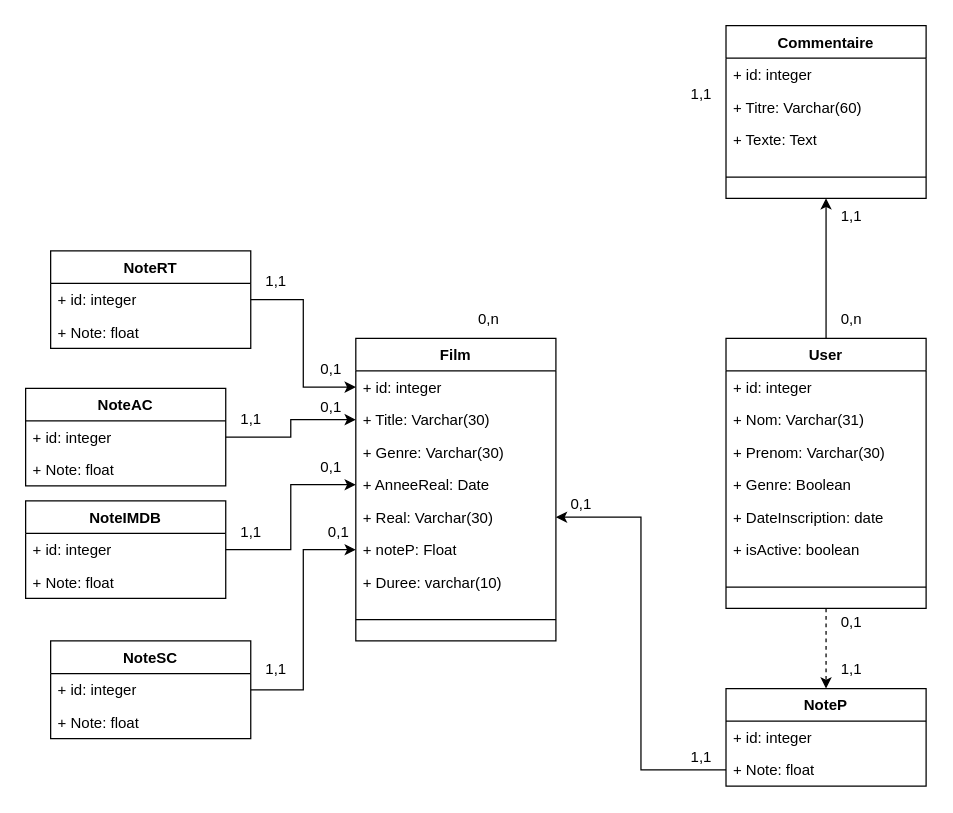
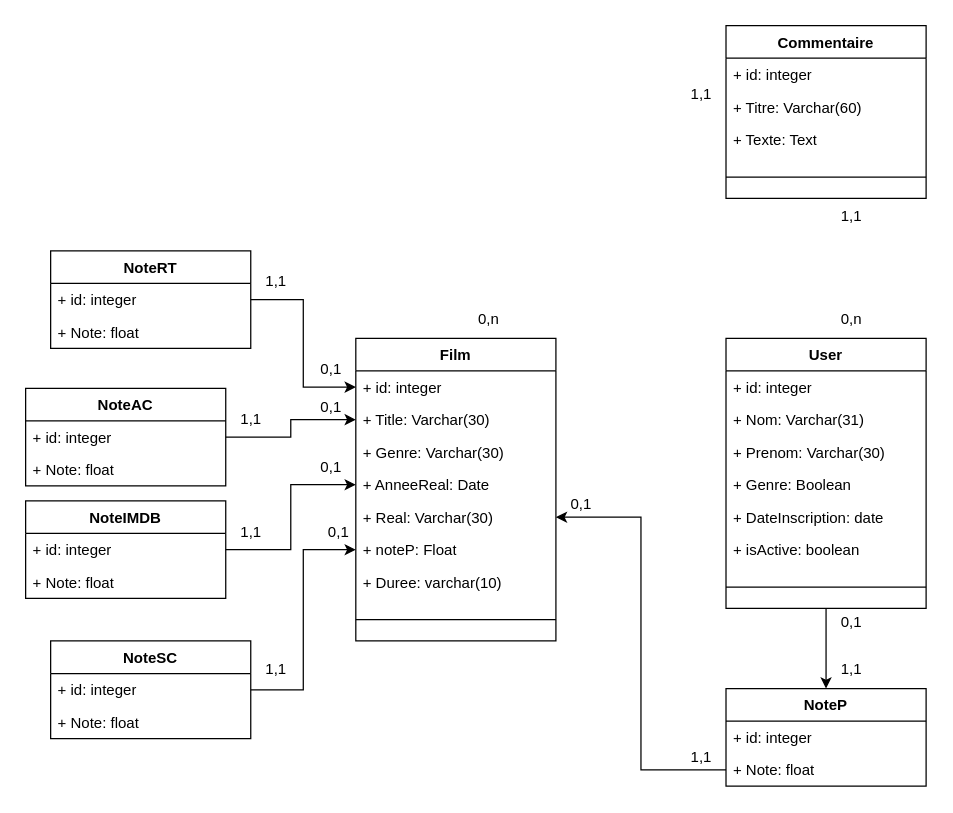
  <mxCell id="0" />
  <mxCell id="1" parent="0" />
  <mxCell id="2" value="Film" style="swimlane;fontStyle=1;align=center;verticalAlign=top;childLayout=stackLayout;horizontal=1;startSize=26;horizontalStack=0;resizeParent=1;resizeParentMax=0;resizeLast=0;collapsible=1;marginBottom=0;whiteSpace=wrap;html=1;" parent="1" vertex="1"><mxGeometry x="284" y="270" width="160" height="242" as="geometry" /></mxCell>
  <mxCell id="3" value="+ id: integer&lt;div&gt;&lt;br&gt;&lt;/div&gt;" style="text;strokeColor=none;fillColor=none;align=left;verticalAlign=top;spacingLeft=4;spacingRight=4;overflow=hidden;rotatable=0;points=[[0,0.5],[1,0.5]];portConstraint=eastwest;whiteSpace=wrap;html=1;" parent="2" vertex="1"><mxGeometry y="26" width="160" height="26" as="geometry" /></mxCell>
  <mxCell id="4" value="+ Title: Varchar(30)&lt;div&gt;&lt;br&gt;&lt;/div&gt;" style="text;strokeColor=none;fillColor=none;align=left;verticalAlign=top;spacingLeft=4;spacingRight=4;overflow=hidden;rotatable=0;points=[[0,0.5],[1,0.5]];portConstraint=eastwest;whiteSpace=wrap;html=1;" parent="2" vertex="1"><mxGeometry y="52" width="160" height="26" as="geometry" /></mxCell>
  <mxCell id="5" value="+ Genre: Varchar(30)&lt;div&gt;&lt;br&gt;&lt;/div&gt;" style="text;strokeColor=none;fillColor=none;align=left;verticalAlign=top;spacingLeft=4;spacingRight=4;overflow=hidden;rotatable=0;points=[[0,0.5],[1,0.5]];portConstraint=eastwest;whiteSpace=wrap;html=1;" parent="2" vertex="1"><mxGeometry y="78" width="160" height="26" as="geometry" /></mxCell>
  <mxCell id="6" value="+ AnneeReal: Date&lt;div&gt;&lt;br&gt;&lt;/div&gt;" style="text;strokeColor=none;fillColor=none;align=left;verticalAlign=top;spacingLeft=4;spacingRight=4;overflow=hidden;rotatable=0;points=[[0,0.5],[1,0.5]];portConstraint=eastwest;whiteSpace=wrap;html=1;" parent="2" vertex="1"><mxGeometry y="104" width="160" height="26" as="geometry" /></mxCell>
  <mxCell id="7" value="+ Real: Varchar(30)&lt;div&gt;&lt;br&gt;&lt;/div&gt;" style="text;strokeColor=none;fillColor=none;align=left;verticalAlign=top;spacingLeft=4;spacingRight=4;overflow=hidden;rotatable=0;points=[[0,0.5],[1,0.5]];portConstraint=eastwest;whiteSpace=wrap;html=1;" parent="2" vertex="1"><mxGeometry y="130" width="160" height="26" as="geometry" /></mxCell>
  <mxCell id="8" value="+ noteP: Float" style="text;strokeColor=none;fillColor=none;align=left;verticalAlign=top;spacingLeft=4;spacingRight=4;overflow=hidden;rotatable=0;points=[[0,0.5],[1,0.5]];portConstraint=eastwest;whiteSpace=wrap;html=1;" vertex="1" parent="2"><mxGeometry y="156" width="160" height="26" as="geometry" /></mxCell>
  <mxCell id="9" value="+ Duree: varchar(10)&lt;div&gt;&lt;br&gt;&lt;/div&gt;" style="text;strokeColor=none;fillColor=none;align=left;verticalAlign=top;spacingLeft=4;spacingRight=4;overflow=hidden;rotatable=0;points=[[0,0.5],[1,0.5]];portConstraint=eastwest;whiteSpace=wrap;html=1;" vertex="1" parent="2"><mxGeometry y="182" width="160" height="26" as="geometry" /></mxCell>
  <mxCell id="10" value="" style="line;strokeWidth=1;fillColor=none;align=left;verticalAlign=middle;spacingTop=-1;spacingLeft=3;spacingRight=3;rotatable=0;labelPosition=right;points=[];portConstraint=eastwest;strokeColor=inherit;" parent="2" vertex="1"><mxGeometry y="208" width="160" height="34" as="geometry" /></mxCell>
  <mxCell id="11" value="NoteIMDB" style="swimlane;fontStyle=1;align=center;verticalAlign=top;childLayout=stackLayout;horizontal=1;startSize=26;horizontalStack=0;resizeParent=1;resizeParentMax=0;resizeLast=0;collapsible=1;marginBottom=0;whiteSpace=wrap;html=1;" vertex="1" parent="1"><mxGeometry x="20" y="400" width="160" height="78" as="geometry" /></mxCell>
  <mxCell id="12" value="+ id: integer" style="text;strokeColor=none;fillColor=none;align=left;verticalAlign=top;spacingLeft=4;spacingRight=4;overflow=hidden;rotatable=0;points=[[0,0.5],[1,0.5]];portConstraint=eastwest;whiteSpace=wrap;html=1;" vertex="1" parent="11"><mxGeometry y="26" width="160" height="26" as="geometry" /></mxCell>
  <mxCell id="13" value="+ Note: float" style="text;strokeColor=none;fillColor=none;align=left;verticalAlign=top;spacingLeft=4;spacingRight=4;overflow=hidden;rotatable=0;points=[[0,0.5],[1,0.5]];portConstraint=eastwest;whiteSpace=wrap;html=1;" vertex="1" parent="11"><mxGeometry y="52" width="160" height="26" as="geometry" /></mxCell>
  <mxCell id="14" value="NoteSC" style="swimlane;fontStyle=1;align=center;verticalAlign=top;childLayout=stackLayout;horizontal=1;startSize=26;horizontalStack=0;resizeParent=1;resizeParentMax=0;resizeLast=0;collapsible=1;marginBottom=0;whiteSpace=wrap;html=1;" vertex="1" parent="1"><mxGeometry x="40" y="512" width="160" height="78" as="geometry" /></mxCell>
  <mxCell id="15" value="+ id: integer" style="text;strokeColor=none;fillColor=none;align=left;verticalAlign=top;spacingLeft=4;spacingRight=4;overflow=hidden;rotatable=0;points=[[0,0.5],[1,0.5]];portConstraint=eastwest;whiteSpace=wrap;html=1;" vertex="1" parent="14"><mxGeometry y="26" width="160" height="26" as="geometry" /></mxCell>
  <mxCell id="16" value="+ Note: float" style="text;strokeColor=none;fillColor=none;align=left;verticalAlign=top;spacingLeft=4;spacingRight=4;overflow=hidden;rotatable=0;points=[[0,0.5],[1,0.5]];portConstraint=eastwest;whiteSpace=wrap;html=1;" vertex="1" parent="14"><mxGeometry y="52" width="160" height="26" as="geometry" /></mxCell>
  <mxCell id="17" value="NoteAC" style="swimlane;fontStyle=1;align=center;verticalAlign=top;childLayout=stackLayout;horizontal=1;startSize=26;horizontalStack=0;resizeParent=1;resizeParentMax=0;resizeLast=0;collapsible=1;marginBottom=0;whiteSpace=wrap;html=1;" vertex="1" parent="1"><mxGeometry x="20" y="310" width="160" height="78" as="geometry" /></mxCell>
  <mxCell id="18" value="+ id: integer" style="text;strokeColor=none;fillColor=none;align=left;verticalAlign=top;spacingLeft=4;spacingRight=4;overflow=hidden;rotatable=0;points=[[0,0.5],[1,0.5]];portConstraint=eastwest;whiteSpace=wrap;html=1;" vertex="1" parent="17"><mxGeometry y="26" width="160" height="26" as="geometry" /></mxCell>
  <mxCell id="19" value="+ Note: float" style="text;strokeColor=none;fillColor=none;align=left;verticalAlign=top;spacingLeft=4;spacingRight=4;overflow=hidden;rotatable=0;points=[[0,0.5],[1,0.5]];portConstraint=eastwest;whiteSpace=wrap;html=1;" vertex="1" parent="17"><mxGeometry y="52" width="160" height="26" as="geometry" /></mxCell>
  <mxCell id="20" value="NoteRT" style="swimlane;fontStyle=1;align=center;verticalAlign=top;childLayout=stackLayout;horizontal=1;startSize=26;horizontalStack=0;resizeParent=1;resizeParentMax=0;resizeLast=0;collapsible=1;marginBottom=0;whiteSpace=wrap;html=1;" vertex="1" parent="1"><mxGeometry x="40" y="200" width="160" height="78" as="geometry" /></mxCell>
  <mxCell id="21" value="+ id: integer" style="text;strokeColor=none;fillColor=none;align=left;verticalAlign=top;spacingLeft=4;spacingRight=4;overflow=hidden;rotatable=0;points=[[0,0.5],[1,0.5]];portConstraint=eastwest;whiteSpace=wrap;html=1;" vertex="1" parent="20"><mxGeometry y="26" width="160" height="26" as="geometry" /></mxCell>
  <mxCell id="22" value="+ Note: float" style="text;strokeColor=none;fillColor=none;align=left;verticalAlign=top;spacingLeft=4;spacingRight=4;overflow=hidden;rotatable=0;points=[[0,0.5],[1,0.5]];portConstraint=eastwest;whiteSpace=wrap;html=1;" vertex="1" parent="20"><mxGeometry y="52" width="160" height="26" as="geometry" /></mxCell>
  <mxCell id="23" style="edgeStyle=orthogonalEdgeStyle;rounded=0;orthogonalLoop=1;jettySize=auto;html=1;exitX=1;exitY=0.5;exitDx=0;exitDy=0;entryX=0;entryY=0.5;entryDx=0;entryDy=0;" edge="1" parent="1" source="21" target="3"><mxGeometry relative="1" as="geometry" /></mxCell>
  <mxCell id="24" style="edgeStyle=orthogonalEdgeStyle;rounded=0;orthogonalLoop=1;jettySize=auto;html=1;exitX=1;exitY=0.5;exitDx=0;exitDy=0;entryX=0;entryY=0.5;entryDx=0;entryDy=0;" edge="1" parent="1" source="18" target="4"><mxGeometry relative="1" as="geometry" /></mxCell>
  <mxCell id="25" style="edgeStyle=orthogonalEdgeStyle;rounded=0;orthogonalLoop=1;jettySize=auto;html=1;exitX=1;exitY=0.5;exitDx=0;exitDy=0;entryX=0;entryY=0.5;entryDx=0;entryDy=0;" edge="1" parent="1" source="12" target="6"><mxGeometry relative="1" as="geometry" /></mxCell>
  <mxCell id="26" style="edgeStyle=orthogonalEdgeStyle;rounded=0;orthogonalLoop=1;jettySize=auto;html=1;exitX=1;exitY=0.5;exitDx=0;exitDy=0;entryX=0;entryY=0.5;entryDx=0;entryDy=0;" edge="1" parent="1" source="15" target="8"><mxGeometry relative="1" as="geometry" /></mxCell>
- <mxCell id="27" style="edgeStyle=none;html=1;exitX=0.5;exitY=1;exitDx=0;exitDy=0;entryX=0.5;entryY=0;entryDx=0;entryDy=0;dashed=1;" edge="1" parent="1" source="29" target="42"><mxGeometry relative="1" as="geometry" /></mxCell>
- <mxCell id="28" style="edgeStyle=orthogonalEdgeStyle;rounded=0;html=1;exitX=0.5;exitY=0;exitDx=0;exitDy=0;entryX=0.5;entryY=1;entryDx=0;entryDy=0;" edge="1" parent="1" source="29" target="37"><mxGeometry relative="1" as="geometry" /></mxCell>
+ <mxCell id="27" style="edgeStyle=none;html=1;exitX=0.5;exitY=1;exitDx=0;exitDy=0;entryX=0.5;entryY=0;entryDx=0;entryDy=0;" edge="1" parent="1" source="29" target="42"><mxGeometry relative="1" as="geometry" /></mxCell>
  <mxCell id="29" value="User" style="swimlane;fontStyle=1;align=center;verticalAlign=top;childLayout=stackLayout;horizontal=1;startSize=26;horizontalStack=0;resizeParent=1;resizeParentMax=0;resizeLast=0;collapsible=1;marginBottom=0;whiteSpace=wrap;html=1;" vertex="1" parent="1"><mxGeometry x="580" y="270" width="160" height="216" as="geometry" /></mxCell>
  <mxCell id="30" value="+ id: integer&lt;div&gt;&lt;br&gt;&lt;/div&gt;" style="text;strokeColor=none;fillColor=none;align=left;verticalAlign=top;spacingLeft=4;spacingRight=4;overflow=hidden;rotatable=0;points=[[0,0.5],[1,0.5]];portConstraint=eastwest;whiteSpace=wrap;html=1;" vertex="1" parent="29"><mxGeometry y="26" width="160" height="26" as="geometry" /></mxCell>
  <mxCell id="31" value="+ Nom: Varchar(31)&lt;div&gt;&lt;br&gt;&lt;/div&gt;" style="text;strokeColor=none;fillColor=none;align=left;verticalAlign=top;spacingLeft=4;spacingRight=4;overflow=hidden;rotatable=0;points=[[0,0.5],[1,0.5]];portConstraint=eastwest;whiteSpace=wrap;html=1;" vertex="1" parent="29"><mxGeometry y="52" width="160" height="26" as="geometry" /></mxCell>
  <mxCell id="32" value="+ Prenom: Varchar(30)" style="text;strokeColor=none;fillColor=none;align=left;verticalAlign=top;spacingLeft=4;spacingRight=4;overflow=hidden;rotatable=0;points=[[0,0.5],[1,0.5]];portConstraint=eastwest;whiteSpace=wrap;html=1;" vertex="1" parent="29"><mxGeometry y="78" width="160" height="26" as="geometry" /></mxCell>
  <mxCell id="33" value="+ Genre: Boolean" style="text;strokeColor=none;fillColor=none;align=left;verticalAlign=top;spacingLeft=4;spacingRight=4;overflow=hidden;rotatable=0;points=[[0,0.5],[1,0.5]];portConstraint=eastwest;whiteSpace=wrap;html=1;" vertex="1" parent="29"><mxGeometry y="104" width="160" height="26" as="geometry" /></mxCell>
  <mxCell id="34" value="+ DateInscription: date&lt;div&gt;&lt;br&gt;&lt;/div&gt;" style="text;strokeColor=none;fillColor=none;align=left;verticalAlign=top;spacingLeft=4;spacingRight=4;overflow=hidden;rotatable=0;points=[[0,0.5],[1,0.5]];portConstraint=eastwest;whiteSpace=wrap;html=1;" vertex="1" parent="29"><mxGeometry y="130" width="160" height="26" as="geometry" /></mxCell>
  <mxCell id="35" value="+ isActive: boolean" style="text;strokeColor=none;fillColor=none;align=left;verticalAlign=top;spacingLeft=4;spacingRight=4;overflow=hidden;rotatable=0;points=[[0,0.5],[1,0.5]];portConstraint=eastwest;whiteSpace=wrap;html=1;" vertex="1" parent="29"><mxGeometry y="156" width="160" height="26" as="geometry" /></mxCell>
  <mxCell id="36" value="" style="line;strokeWidth=1;fillColor=none;align=left;verticalAlign=middle;spacingTop=-1;spacingLeft=3;spacingRight=3;rotatable=0;labelPosition=right;points=[];portConstraint=eastwest;strokeColor=inherit;" vertex="1" parent="29"><mxGeometry y="182" width="160" height="34" as="geometry" /></mxCell>
  <mxCell id="37" value="Commentaire" style="swimlane;fontStyle=1;align=center;verticalAlign=top;childLayout=stackLayout;horizontal=1;startSize=26;horizontalStack=0;resizeParent=1;resizeParentMax=0;resizeLast=0;collapsible=1;marginBottom=0;whiteSpace=wrap;html=1;" vertex="1" parent="1"><mxGeometry x="580" y="20" width="160" height="138" as="geometry" /></mxCell>
  <mxCell id="38" value="+ id: integer&lt;div&gt;&lt;br&gt;&lt;/div&gt;" style="text;strokeColor=none;fillColor=none;align=left;verticalAlign=top;spacingLeft=4;spacingRight=4;overflow=hidden;rotatable=0;points=[[0,0.5],[1,0.5]];portConstraint=eastwest;whiteSpace=wrap;html=1;" vertex="1" parent="37"><mxGeometry y="26" width="160" height="26" as="geometry" /></mxCell>
  <mxCell id="39" value="+ Titre: Varchar(60)&lt;div&gt;&lt;br&gt;&lt;/div&gt;" style="text;strokeColor=none;fillColor=none;align=left;verticalAlign=top;spacingLeft=4;spacingRight=4;overflow=hidden;rotatable=0;points=[[0,0.5],[1,0.5]];portConstraint=eastwest;whiteSpace=wrap;html=1;" vertex="1" parent="37"><mxGeometry y="52" width="160" height="26" as="geometry" /></mxCell>
  <mxCell id="40" value="+ Texte: Text" style="text;strokeColor=none;fillColor=none;align=left;verticalAlign=top;spacingLeft=4;spacingRight=4;overflow=hidden;rotatable=0;points=[[0,0.5],[1,0.5]];portConstraint=eastwest;whiteSpace=wrap;html=1;" vertex="1" parent="37"><mxGeometry y="78" width="160" height="26" as="geometry" /></mxCell>
  <mxCell id="41" value="" style="line;strokeWidth=1;fillColor=none;align=left;verticalAlign=middle;spacingTop=-1;spacingLeft=3;spacingRight=3;rotatable=0;labelPosition=right;points=[];portConstraint=eastwest;strokeColor=inherit;" vertex="1" parent="37"><mxGeometry y="104" width="160" height="34" as="geometry" /></mxCell>
  <mxCell id="42" value="NoteP" style="swimlane;fontStyle=1;align=center;verticalAlign=top;childLayout=stackLayout;horizontal=1;startSize=26;horizontalStack=0;resizeParent=1;resizeParentMax=0;resizeLast=0;collapsible=1;marginBottom=0;whiteSpace=wrap;html=1;" vertex="1" parent="1"><mxGeometry x="580" y="550" width="160" height="78" as="geometry" /></mxCell>
  <mxCell id="43" value="+ id: integer" style="text;strokeColor=none;fillColor=none;align=left;verticalAlign=top;spacingLeft=4;spacingRight=4;overflow=hidden;rotatable=0;points=[[0,0.5],[1,0.5]];portConstraint=eastwest;whiteSpace=wrap;html=1;" vertex="1" parent="42"><mxGeometry y="26" width="160" height="26" as="geometry" /></mxCell>
  <mxCell id="44" value="+ Note: float" style="text;strokeColor=none;fillColor=none;align=left;verticalAlign=top;spacingLeft=4;spacingRight=4;overflow=hidden;rotatable=0;points=[[0,0.5],[1,0.5]];portConstraint=eastwest;whiteSpace=wrap;html=1;" vertex="1" parent="42"><mxGeometry y="52" width="160" height="26" as="geometry" /></mxCell>
  <mxCell id="45" style="edgeStyle=orthogonalEdgeStyle;html=1;exitX=0;exitY=0.5;exitDx=0;exitDy=0;entryX=1;entryY=0.5;entryDx=0;entryDy=0;rounded=0;" edge="1" parent="1" source="44" target="7"><mxGeometry relative="1" as="geometry" /></mxCell>
  <mxCell id="46" value="0,n" style="text;html=1;align=center;verticalAlign=middle;resizable=0;points=[];autosize=1;strokeColor=none;fillColor=none;" vertex="1" parent="1"><mxGeometry x="660" y="240" width="40" height="30" as="geometry" /></mxCell>
  <mxCell id="47" value="0,1" style="text;html=1;align=center;verticalAlign=middle;resizable=0;points=[];autosize=1;strokeColor=none;fillColor=none;" vertex="1" parent="1"><mxGeometry x="244" y="358" width="40" height="30" as="geometry" /></mxCell>
  <mxCell id="48" value="0,1" style="text;html=1;align=center;verticalAlign=middle;resizable=0;points=[];autosize=1;strokeColor=none;fillColor=none;" vertex="1" parent="1"><mxGeometry x="244" y="280" width="40" height="30" as="geometry" /></mxCell>
  <mxCell id="49" value="0,1" style="text;html=1;align=center;verticalAlign=middle;resizable=0;points=[];autosize=1;strokeColor=none;fillColor=none;" vertex="1" parent="1"><mxGeometry x="244" y="310" width="40" height="30" as="geometry" /></mxCell>
  <mxCell id="50" value="0,1" style="text;html=1;align=center;verticalAlign=middle;resizable=0;points=[];autosize=1;strokeColor=none;fillColor=none;" vertex="1" parent="1"><mxGeometry x="250" y="410" width="40" height="30" as="geometry" /></mxCell>
  <mxCell id="51" value="1,1" style="text;html=1;align=center;verticalAlign=middle;resizable=0;points=[];autosize=1;strokeColor=none;fillColor=none;" vertex="1" parent="1"><mxGeometry x="540" y="60" width="40" height="30" as="geometry" /></mxCell>
  <mxCell id="52" value="0,n" style="text;html=1;align=center;verticalAlign=middle;resizable=0;points=[];autosize=1;strokeColor=none;fillColor=none;" vertex="1" parent="1"><mxGeometry x="370" y="240" width="40" height="30" as="geometry" /></mxCell>
  <mxCell id="53" value="1,1" style="text;html=1;align=center;verticalAlign=middle;resizable=0;points=[];autosize=1;strokeColor=none;fillColor=none;" vertex="1" parent="1"><mxGeometry x="660" y="158" width="40" height="30" as="geometry" /></mxCell>
  <mxCell id="54" value="0,1" style="text;html=1;align=center;verticalAlign=middle;resizable=0;points=[];autosize=1;strokeColor=none;fillColor=none;" vertex="1" parent="1"><mxGeometry x="660" y="482" width="40" height="30" as="geometry" /></mxCell>
  <mxCell id="55" value="1,1" style="text;html=1;align=center;verticalAlign=middle;resizable=0;points=[];autosize=1;strokeColor=none;fillColor=none;" vertex="1" parent="1"><mxGeometry x="660" y="520" width="40" height="30" as="geometry" /></mxCell>
  <mxCell id="56" value="1,1" style="text;html=1;align=center;verticalAlign=middle;resizable=0;points=[];autosize=1;strokeColor=none;fillColor=none;" vertex="1" parent="1"><mxGeometry x="540" y="590" width="40" height="30" as="geometry" /></mxCell>
  <mxCell id="57" value="0,1" style="text;html=1;align=center;verticalAlign=middle;resizable=0;points=[];autosize=1;strokeColor=none;fillColor=none;" vertex="1" parent="1"><mxGeometry x="444" y="388" width="40" height="30" as="geometry" /></mxCell>
  <mxCell id="58" value="1,1" style="text;html=1;align=center;verticalAlign=middle;resizable=0;points=[];autosize=1;strokeColor=none;fillColor=none;" vertex="1" parent="1"><mxGeometry x="200" y="520" width="40" height="30" as="geometry" /></mxCell>
  <mxCell id="59" value="1,1" style="text;html=1;align=center;verticalAlign=middle;resizable=0;points=[];autosize=1;strokeColor=none;fillColor=none;" vertex="1" parent="1"><mxGeometry x="180" y="410" width="40" height="30" as="geometry" /></mxCell>
  <mxCell id="60" value="1,1" style="text;html=1;align=center;verticalAlign=middle;resizable=0;points=[];autosize=1;strokeColor=none;fillColor=none;" vertex="1" parent="1"><mxGeometry x="180" y="320" width="40" height="30" as="geometry" /></mxCell>
  <mxCell id="61" value="1,1" style="text;html=1;align=center;verticalAlign=middle;resizable=0;points=[];autosize=1;strokeColor=none;fillColor=none;" vertex="1" parent="1"><mxGeometry x="200" width="40" height="30" as="geometry" y="210" /></mxCell>
